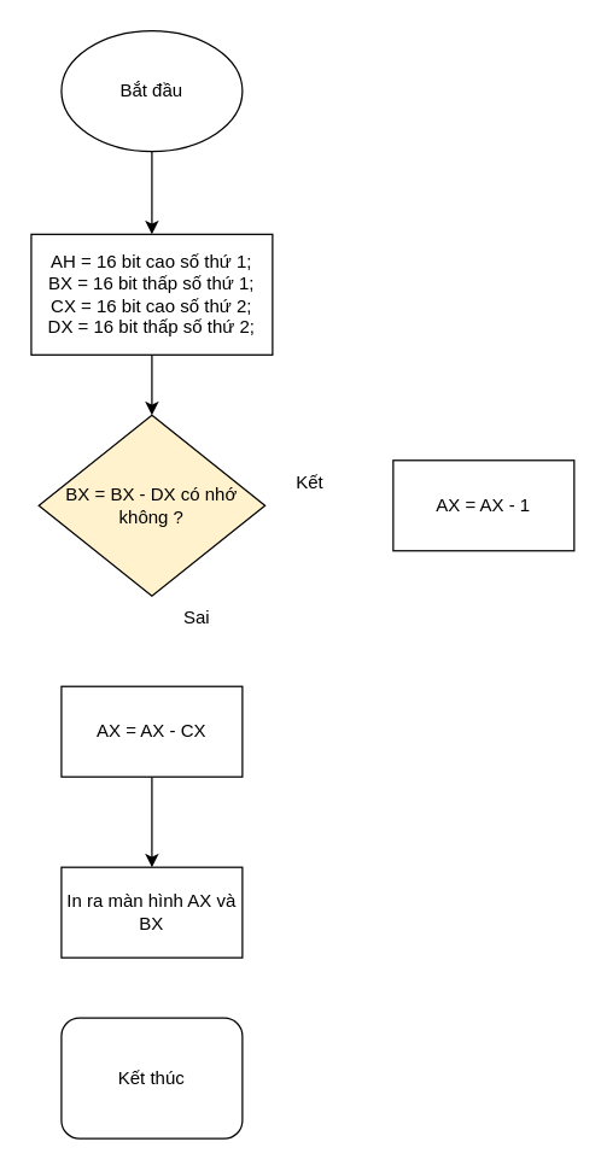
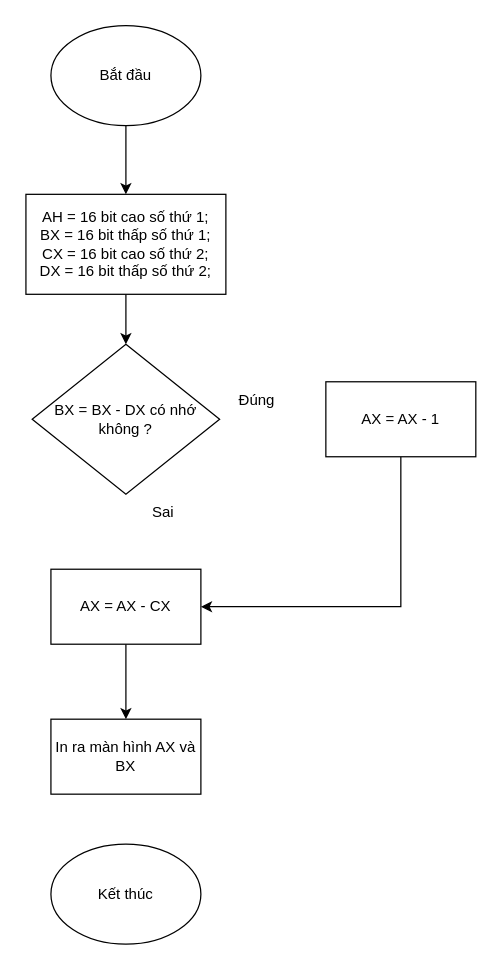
  <mxCell id="0" />
  <mxCell id="1" parent="0" />
  <mxCell id="2" style="edgeStyle=orthogonalEdgeStyle;rounded=0;orthogonalLoop=1;jettySize=auto;html=1;entryX=0.5;entryY=0;entryDx=0;entryDy=0;" parent="1" source="3" target="5" edge="1"><mxGeometry relative="1" as="geometry" /></mxCell>
  <mxCell id="3" value="Bắt đầu" style="ellipse;whiteSpace=wrap;html=1;" parent="1" vertex="1"><mxGeometry x="40" y="20" width="120" height="80" as="geometry" /></mxCell>
  <mxCell id="4" style="edgeStyle=orthogonalEdgeStyle;rounded=0;orthogonalLoop=1;jettySize=auto;html=1;entryX=0.5;entryY=0;entryDx=0;entryDy=0;" parent="1" source="5" edge="1"><mxGeometry relative="1" as="geometry"><mxPoint x="100" y="275" as="targetPoint" /></mxGeometry></mxCell>
  <mxCell id="5" value="AH = 16 bit cao số thứ 1;&lt;br&gt;BX = 16 bit thấp số thứ 1;&lt;br&gt;CX = 16 bit cao số thứ 2;&lt;br&gt;DX = 16 bit thấp số thứ 2;" style="rounded=0;whiteSpace=wrap;html=1;" parent="1" vertex="1"><mxGeometry x="20" y="155" width="160" height="80" as="geometry" /></mxCell>
+ <mxCell id="6" style="edgeStyle=orthogonalEdgeStyle;rounded=0;orthogonalLoop=1;jettySize=auto;html=1;entryX=1;entryY=0.5;entryDx=0;entryDy=0;" parent="1" source="7" target="9" edge="1"><mxGeometry relative="1" as="geometry"><mxPoint x="280" y="595" as="targetPoint" /><Array as="points"><mxPoint x="320" y="485" /></Array></mxGeometry></mxCell>
  <mxCell id="7" value="AX = AX - 1" style="rounded=0;whiteSpace=wrap;html=1;" parent="1" vertex="1"><mxGeometry x="260" y="305" width="120" height="60" as="geometry" /></mxCell>
  <mxCell id="8" style="edgeStyle=orthogonalEdgeStyle;rounded=0;orthogonalLoop=1;jettySize=auto;html=1;entryX=0.5;entryY=0;entryDx=0;entryDy=0;" parent="1" source="9" target="10" edge="1"><mxGeometry relative="1" as="geometry" /></mxCell>
  <mxCell id="9" value="AX = AX - CX" style="rounded=0;whiteSpace=wrap;html=1;" parent="1" vertex="1"><mxGeometry x="40" y="455" width="120" height="60" as="geometry" /></mxCell>
  <mxCell id="10" value="In ra màn hình AX và BX" style="rounded=0;whiteSpace=wrap;html=1;" parent="1" vertex="1"><mxGeometry x="40" y="575" width="120" height="60" as="geometry" /></mxCell>
- <mxCell id="11" value="BX = BX - DX có nhớ không ?" style="rhombus;whiteSpace=wrap;html=1;fillColor=#fff2cc;" parent="1" vertex="1"><mxGeometry x="25" y="275" width="150" height="120" as="geometry" /></mxCell>
- <mxCell id="12" value="Kết thúc" style="whiteSpace=wrap;html=1;rounded=1;" parent="1" vertex="1"><mxGeometry x="40" y="675" width="120" height="80" as="geometry" /></mxCell>
- <mxCell id="13" value="Kết" style="text;html=1;strokeColor=none;fillColor=none;align=center;verticalAlign=middle;whiteSpace=wrap;rounded=0;" parent="1" vertex="1"><mxGeometry x="175" y="305" width="60" height="30" as="geometry" /></mxCell>
+ <mxCell id="11" value="BX = BX - DX có nhớ không ?" style="rhombus;whiteSpace=wrap;html=1;" parent="1" vertex="1"><mxGeometry x="25" y="275" width="150" height="120" as="geometry" /></mxCell>
+ <mxCell id="12" value="Kết thúc" style="ellipse;whiteSpace=wrap;html=1;" parent="1" vertex="1"><mxGeometry x="40" y="675" width="120" height="80" as="geometry" /></mxCell>
+ <mxCell id="13" value="Đúng" style="text;html=1;strokeColor=none;fillColor=none;align=center;verticalAlign=middle;whiteSpace=wrap;rounded=0;" parent="1" vertex="1"><mxGeometry x="175" y="305" width="60" height="30" as="geometry" /></mxCell>
  <mxCell id="14" value="Sai" style="text;html=1;strokeColor=none;fillColor=none;align=center;verticalAlign=middle;whiteSpace=wrap;rounded=0;" parent="1" vertex="1"><mxGeometry x="100" y="395" width="60" height="30" as="geometry" /></mxCell>
